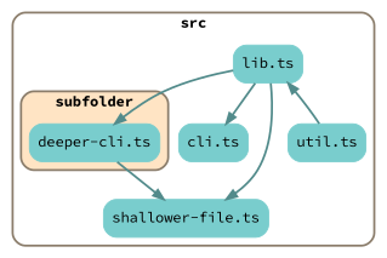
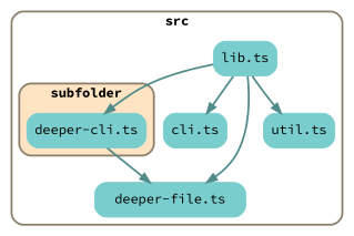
  digraph {
    compound=true
    fontname="Source Code Pro"
    rankdir=TB
    splines=true
    node [color=darkslategray3 fontname="Source Code Pro" shape=rectangle style="rounded,filled"]
    edge [color=darkslategray4 fontname="Source Code Pro" penwidth=2]
    n1 [label="deeper-cli.ts"]
    n2 [label="cli.ts"]
    n3 [label="lib.ts"]
-   n4 [label="shallower-file.ts"]
+   n4 [label="deeper-file.ts"]
    n5 [label="util.ts"]
    subgraph cluster_1 {
      color=bisque4
      label=<<b>src</b>>
      penwidth=2
      style=rounded
      n2
      n3
      n4
      n5
      subgraph cluster_2 {
        color=bisque4
        fillcolor=bisque
        label=<<b>subfolder</b>>
        penwidth=2
        style="rounded,filled"
        n1
      }
    }
    n1 -> n4
    n3 -> n1
    n3 -> n2
    n3 -> n4
-   n5 -> n3
+   n3 -> n5
  }
